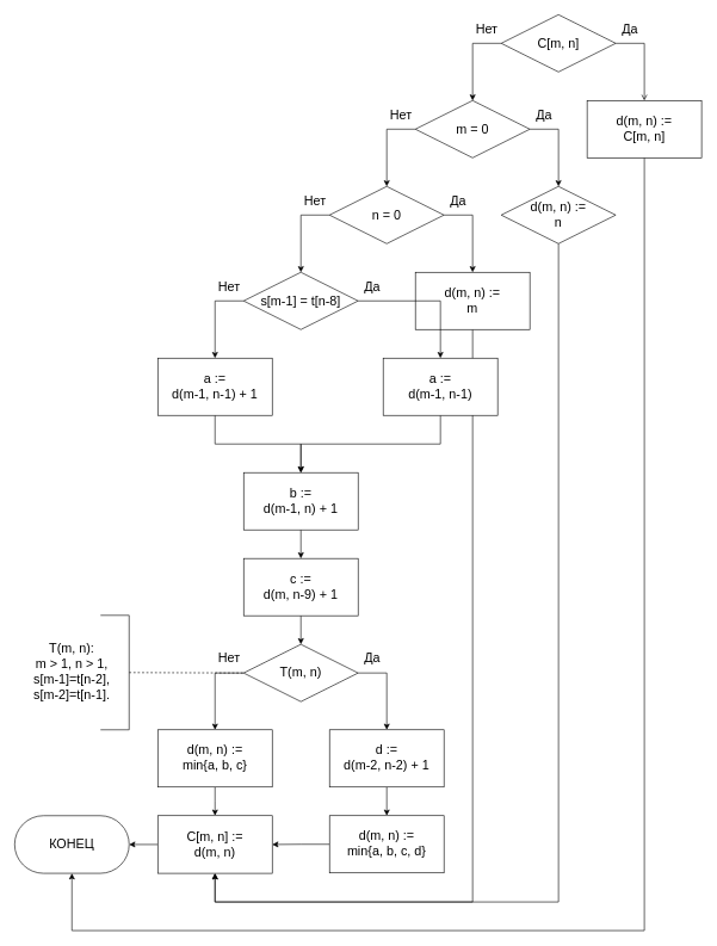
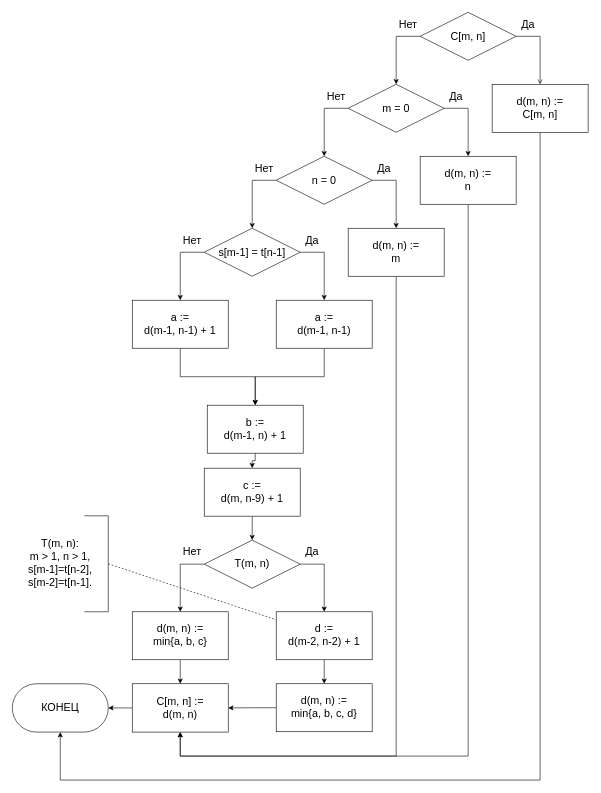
  <mxCell id="0" />
  <mxCell id="1" parent="0" />
  <mxCell id="2" style="edgeStyle=orthogonalEdgeStyle;rounded=0;html=1;exitX=1;exitY=0.5;exitDx=0;exitDy=0;entryX=0.5;entryY=0;entryDx=0;entryDy=0;fontSize=18;" parent="1" source="4" target="6" edge="1"><mxGeometry relative="1" as="geometry" /></mxCell>
  <mxCell id="3" style="edgeStyle=orthogonalEdgeStyle;rounded=0;html=1;exitX=0;exitY=0.5;exitDx=0;exitDy=0;entryX=0.5;entryY=0;entryDx=0;entryDy=0;fontSize=18;" parent="1" source="4" target="9" edge="1"><mxGeometry relative="1" as="geometry" /></mxCell>
  <mxCell id="4" value="m = 0" style="rhombus;whiteSpace=wrap;html=1;fontSize=18;" parent="1" vertex="1"><mxGeometry x="580" y="140" width="160" height="80" as="geometry" /></mxCell>
  <mxCell id="5" style="edgeStyle=orthogonalEdgeStyle;rounded=0;html=1;exitX=0.5;exitY=1;exitDx=0;exitDy=0;entryX=0.5;entryY=1;entryDx=0;entryDy=0;fontSize=18;" parent="1" source="6" edge="1"><mxGeometry relative="1" as="geometry"><Array as="points"><mxPoint x="780" y="1260" /><mxPoint x="300" y="1260" /></Array><mxPoint x="300" y="1220" as="targetPoint" /></mxGeometry></mxCell>
- <mxCell id="6" value="d(m, n) :=&lt;br style=&quot;font-size: 18px;&quot;&gt;n" style="rhombus;whiteSpace=wrap;html=1;fontSize=18;" parent="1" vertex="1"><mxGeometry x="700" y="260" width="160" height="80" as="geometry" /></mxCell>
+ <mxCell id="6" value="d(m, n) :=&lt;br style=&quot;font-size: 18px;&quot;&gt;n" style="rounded=0;whiteSpace=wrap;html=1;fontSize=18;" parent="1" vertex="1"><mxGeometry x="700" y="260" width="160" height="80" as="geometry" /></mxCell>
  <mxCell id="7" style="edgeStyle=orthogonalEdgeStyle;rounded=0;html=1;exitX=1;exitY=0.5;exitDx=0;exitDy=0;entryX=0.5;entryY=0;entryDx=0;entryDy=0;fontSize=18;" parent="1" source="9" target="11" edge="1"><mxGeometry relative="1" as="geometry" /></mxCell>
  <mxCell id="8" style="edgeStyle=orthogonalEdgeStyle;rounded=0;html=1;exitX=0;exitY=0.5;exitDx=0;exitDy=0;entryX=0.5;entryY=0;entryDx=0;entryDy=0;fontSize=18;" parent="1" source="9" target="14" edge="1"><mxGeometry relative="1" as="geometry" /></mxCell>
  <mxCell id="9" value="n = 0" style="rhombus;whiteSpace=wrap;html=1;fontSize=18;" parent="1" vertex="1"><mxGeometry x="460" y="260" width="160" height="80" as="geometry" /></mxCell>
  <mxCell id="10" style="edgeStyle=orthogonalEdgeStyle;rounded=0;html=1;exitX=0.5;exitY=1;exitDx=0;exitDy=0;entryX=0.5;entryY=1;entryDx=0;entryDy=0;fontSize=18;" parent="1" source="11" target="43" edge="1"><mxGeometry relative="1" as="geometry"><Array as="points"><mxPoint x="660" y="1260" /><mxPoint x="300" y="1260" /></Array><mxPoint x="300" y="1220" as="targetPoint" /></mxGeometry></mxCell>
  <mxCell id="11" value="d(m, n) :=&lt;br style=&quot;font-size: 18px;&quot;&gt;m" style="rounded=0;whiteSpace=wrap;html=1;fontSize=18;" parent="1" vertex="1"><mxGeometry x="580" y="380" width="160" height="80" as="geometry" /></mxCell>
  <mxCell id="12" style="edgeStyle=orthogonalEdgeStyle;rounded=0;html=1;exitX=1;exitY=0.5;exitDx=0;exitDy=0;entryX=0.5;entryY=0;entryDx=0;entryDy=0;fontSize=18;" parent="1" source="14" target="16" edge="1"><mxGeometry relative="1" as="geometry" /></mxCell>
  <mxCell id="13" style="edgeStyle=orthogonalEdgeStyle;rounded=0;html=1;exitX=0;exitY=0.5;exitDx=0;exitDy=0;entryX=0.5;entryY=0;entryDx=0;entryDy=0;fontSize=18;" parent="1" source="14" target="18" edge="1"><mxGeometry relative="1" as="geometry" /></mxCell>
- <mxCell id="14" value="s[m-1] = t[n-8]" style="rhombus;whiteSpace=wrap;html=1;fontSize=18;" parent="1" vertex="1"><mxGeometry x="340" y="380" width="160" height="80" as="geometry" /></mxCell>
+ <mxCell id="14" value="s[m-1] = t[n-1]" style="rhombus;whiteSpace=wrap;html=1;fontSize=18;" parent="1" vertex="1"><mxGeometry x="340" y="380" width="160" height="80" as="geometry" /></mxCell>
  <mxCell id="15" style="edgeStyle=orthogonalEdgeStyle;rounded=0;html=1;exitX=0.5;exitY=1;exitDx=0;exitDy=0;entryX=0.5;entryY=0;entryDx=0;entryDy=0;fontSize=18;" parent="1" source="16" target="20" edge="1"><mxGeometry relative="1" as="geometry" /></mxCell>
- <mxCell id="16" value="a :=&lt;br style=&quot;font-size: 18px;&quot;&gt;d(m-1, n-1)" style="rounded=0;whiteSpace=wrap;html=1;fontSize=18;" parent="1" vertex="1"><mxGeometry x="535" y="500" width="160" height="80" as="geometry" /></mxCell>
+ <mxCell id="16" value="a :=&lt;br style=&quot;font-size: 18px;&quot;&gt;d(m-1, n-1)" style="rounded=0;whiteSpace=wrap;html=1;fontSize=18;" parent="1" vertex="1"><mxGeometry x="460" y="500" width="160" height="80" as="geometry" /></mxCell>
  <mxCell id="17" style="edgeStyle=orthogonalEdgeStyle;rounded=0;html=1;exitX=0.5;exitY=1;exitDx=0;exitDy=0;entryX=0.5;entryY=0;entryDx=0;entryDy=0;fontSize=18;" parent="1" source="18" target="20" edge="1"><mxGeometry relative="1" as="geometry" /></mxCell>
  <mxCell id="18" value="a :=&lt;br style=&quot;font-size: 18px;&quot;&gt;d(m-1, n-1) + 1" style="rounded=0;whiteSpace=wrap;html=1;fontSize=18;" parent="1" vertex="1"><mxGeometry x="220" y="500" width="160" height="80" as="geometry" /></mxCell>
  <mxCell id="19" style="edgeStyle=orthogonalEdgeStyle;rounded=0;html=1;exitX=0.5;exitY=1;exitDx=0;exitDy=0;entryX=0.5;entryY=0;entryDx=0;entryDy=0;fontSize=18;" parent="1" source="20" target="22" edge="1"><mxGeometry relative="1" as="geometry" /></mxCell>
- <mxCell id="20" value="b :=&lt;br style=&quot;font-size: 18px;&quot;&gt;d(m-1, n) + 1" style="rounded=0;whiteSpace=wrap;html=1;fontSize=18;" parent="1" vertex="1"><mxGeometry x="340" y="660" width="160" height="80" as="geometry" /></mxCell>
+ <mxCell id="20" value="b :=&lt;br style=&quot;font-size: 18px;&quot;&gt;d(m-1, n) + 1" style="rounded=0;whiteSpace=wrap;html=1;fontSize=18;" parent="1" vertex="1"><mxGeometry x="345" y="675" width="160" height="80" as="geometry" /></mxCell>
  <mxCell id="21" style="edgeStyle=orthogonalEdgeStyle;rounded=0;html=1;exitX=0.5;exitY=1;exitDx=0;exitDy=0;entryX=0.5;entryY=0;entryDx=0;entryDy=0;fontSize=18;" parent="1" source="22" target="25" edge="1"><mxGeometry relative="1" as="geometry" /></mxCell>
  <mxCell id="22" value="c :=&lt;br style=&quot;font-size: 18px;&quot;&gt;d(m, n-9) + 1" style="rounded=0;whiteSpace=wrap;html=1;fontSize=18;" parent="1" vertex="1"><mxGeometry x="340" y="780" width="160" height="80" as="geometry" /></mxCell>
  <mxCell id="23" style="edgeStyle=orthogonalEdgeStyle;rounded=0;html=1;exitX=0;exitY=0.5;exitDx=0;exitDy=0;entryX=0.5;entryY=0;entryDx=0;entryDy=0;fontSize=18;" parent="1" source="25" target="36" edge="1"><mxGeometry relative="1" as="geometry" /></mxCell>
  <mxCell id="24" style="edgeStyle=orthogonalEdgeStyle;rounded=0;html=1;exitX=1;exitY=0.5;exitDx=0;exitDy=0;entryX=0.5;entryY=0;entryDx=0;entryDy=0;fontSize=18;" parent="1" source="25" target="32" edge="1"><mxGeometry relative="1" as="geometry" /></mxCell>
  <mxCell id="25" value="T(m, n)" style="rhombus;whiteSpace=wrap;html=1;fontSize=18;" parent="1" vertex="1"><mxGeometry x="340" y="900" width="160" height="80" as="geometry" /></mxCell>
- <mxCell id="26" value="" style="endArrow=none;dashed=1;html=1;rounded=0;fontSize=18;entryX=0;entryY=0.5;entryDx=0;entryDy=0;exitX=1;exitY=0.5;exitDx=0;exitDy=0;" parent="1" source="30" target="25" edge="1"><mxGeometry width="50" height="50" relative="1" as="geometry"><mxPoint x="180" y="939.41" as="sourcePoint" /><mxPoint x="340" y="939.41" as="targetPoint" /></mxGeometry></mxCell>
+ <mxCell id="26" value="" style="endArrow=none;dashed=1;html=1;rounded=0;fontSize=18;exitX=1;exitY=0.5;exitDx=0;exitDy=0;" parent="1" source="30" target="32" edge="1"><mxGeometry width="50" height="50" relative="1" as="geometry"><mxPoint x="180" y="939.41" as="sourcePoint" /><mxPoint x="340" y="939.41" as="targetPoint" /></mxGeometry></mxCell>
  <mxCell id="27" value="" style="endArrow=none;html=1;rounded=0;fontSize=18;entryX=1;entryY=0;entryDx=0;entryDy=0;exitX=1;exitY=1;exitDx=0;exitDy=0;" parent="1" source="30" target="30" edge="1"><mxGeometry width="50" height="50" relative="1" as="geometry"><mxPoint x="180" y="979.41" as="sourcePoint" /><mxPoint x="180" y="899.41" as="targetPoint" /></mxGeometry></mxCell>
  <mxCell id="28" value="" style="endArrow=none;html=1;rounded=0;fontSize=18;exitX=0.75;exitY=0;exitDx=0;exitDy=0;entryX=1;entryY=0;entryDx=0;entryDy=0;" parent="1" source="30" target="30" edge="1"><mxGeometry width="50" height="50" relative="1" as="geometry"><mxPoint x="140" y="819.41" as="sourcePoint" /><mxPoint x="180" y="819.41" as="targetPoint" /></mxGeometry></mxCell>
  <mxCell id="29" value="" style="endArrow=none;html=1;rounded=0;fontSize=18;entryX=1;entryY=1;entryDx=0;entryDy=0;exitX=0.75;exitY=1;exitDx=0;exitDy=0;" parent="1" source="30" target="30" edge="1"><mxGeometry width="50" height="50" relative="1" as="geometry"><mxPoint x="140" y="979.41" as="sourcePoint" /><mxPoint x="180" y="979.41" as="targetPoint" /></mxGeometry></mxCell>
  <mxCell id="30" value="T(m, n):&lt;br style=&quot;font-size: 18px;&quot;&gt;m &amp;gt; 1, n &amp;gt; 1,&lt;br style=&quot;font-size: 18px;&quot;&gt;s[m-1]=t[n-2],&lt;br style=&quot;font-size: 18px;&quot;&gt;s[m-2]=t[n-1]." style="text;html=1;strokeColor=none;fillColor=none;align=center;verticalAlign=middle;whiteSpace=wrap;rounded=0;fontSize=18;" parent="1" vertex="1"><mxGeometry x="20" y="859.41" width="160" height="160" as="geometry" /></mxCell>
  <mxCell id="31" style="edgeStyle=orthogonalEdgeStyle;rounded=0;html=1;exitX=0.5;exitY=1;exitDx=0;exitDy=0;entryX=0.5;entryY=0;entryDx=0;entryDy=0;fontSize=18;" parent="1" source="32" target="34" edge="1"><mxGeometry relative="1" as="geometry" /></mxCell>
  <mxCell id="32" value="d :=&lt;br style=&quot;font-size: 18px;&quot;&gt;d(m-2, n-2) + 1" style="rounded=0;whiteSpace=wrap;html=1;fontSize=18;" parent="1" vertex="1"><mxGeometry x="460" y="1019.41" width="160" height="80" as="geometry" /></mxCell>
  <mxCell id="33" style="edgeStyle=orthogonalEdgeStyle;rounded=0;html=1;exitX=0;exitY=0.5;exitDx=0;exitDy=0;entryX=1;entryY=0.5;entryDx=0;entryDy=0;fontSize=18;" parent="1" source="34" target="43" edge="1"><mxGeometry relative="1" as="geometry"><mxPoint x="380" y="1179.705" as="targetPoint" /></mxGeometry></mxCell>
  <mxCell id="34" value="d(m, n) :=&lt;br style=&quot;font-size: 18px;&quot;&gt;min{a, b, c, d}" style="rounded=0;whiteSpace=wrap;html=1;fontSize=18;" parent="1" vertex="1"><mxGeometry x="460" y="1139.41" width="160" height="80" as="geometry" /></mxCell>
  <mxCell id="35" style="edgeStyle=orthogonalEdgeStyle;rounded=0;html=1;exitX=0.5;exitY=1;exitDx=0;exitDy=0;entryX=0.5;entryY=0;entryDx=0;entryDy=0;fontSize=18;" parent="1" source="36" edge="1"><mxGeometry relative="1" as="geometry"><mxPoint x="300" y="1139.41" as="targetPoint" /></mxGeometry></mxCell>
  <mxCell id="36" value="d(m, n) :=&lt;br style=&quot;font-size: 18px;&quot;&gt;min{a, b, c}" style="rounded=0;whiteSpace=wrap;html=1;fontSize=18;" parent="1" vertex="1"><mxGeometry x="220" y="1019.41" width="160" height="80" as="geometry" /></mxCell>
  <mxCell id="37" style="edgeStyle=orthogonalEdgeStyle;html=1;exitX=1;exitY=0.5;exitDx=0;exitDy=0;fontSize=18;rounded=0;entryX=0.5;entryY=0;entryDx=0;entryDy=0;endArrow=open;" parent="1" source="39" target="41" edge="1"><mxGeometry relative="1" as="geometry"><mxPoint x="920" y="70" as="targetPoint" /></mxGeometry></mxCell>
  <mxCell id="38" style="edgeStyle=orthogonalEdgeStyle;rounded=0;html=1;exitX=0;exitY=0.5;exitDx=0;exitDy=0;entryX=0.5;entryY=0;entryDx=0;entryDy=0;fontSize=18;" parent="1" source="39" target="4" edge="1"><mxGeometry relative="1" as="geometry" /></mxCell>
  <mxCell id="39" value="C[m, n]" style="rhombus;whiteSpace=wrap;html=1;fontSize=18;" parent="1" vertex="1"><mxGeometry x="700" y="20" width="160" height="80" as="geometry" /></mxCell>
  <mxCell id="40" style="edgeStyle=orthogonalEdgeStyle;rounded=0;html=1;exitX=0.5;exitY=1;exitDx=0;exitDy=0;entryX=0.5;entryY=1;entryDx=0;entryDy=0;fontSize=18;" parent="1" source="41" target="44" edge="1"><mxGeometry relative="1" as="geometry"><Array as="points"><mxPoint x="900" y="1300" /><mxPoint x="100" y="1300" /></Array></mxGeometry></mxCell>
  <mxCell id="41" value="d(m, n) :=&lt;br&gt;C[m, n]" style="rounded=0;whiteSpace=wrap;html=1;fontSize=18;" parent="1" vertex="1"><mxGeometry x="820" y="140" width="160" height="80" as="geometry" /></mxCell>
  <mxCell id="42" style="edgeStyle=orthogonalEdgeStyle;rounded=0;html=1;exitX=0;exitY=0.5;exitDx=0;exitDy=0;entryX=1;entryY=0.5;entryDx=0;entryDy=0;fontSize=18;" parent="1" source="43" target="44" edge="1"><mxGeometry relative="1" as="geometry" /></mxCell>
  <mxCell id="43" value="C[m, n] :=&lt;br&gt;d(m, n)" style="rounded=0;whiteSpace=wrap;html=1;fontSize=18;" parent="1" vertex="1"><mxGeometry x="220" y="1139.41" width="160" height="80.59" as="geometry" /></mxCell>
  <mxCell id="44" value="КОНЕЦ" style="rounded=1;whiteSpace=wrap;html=1;fontSize=18;arcSize=50;" parent="1" vertex="1"><mxGeometry x="20" y="1139.41" width="160" height="80.59" as="geometry" /></mxCell>
  <mxCell id="45" value="Да" style="text;html=1;strokeColor=none;fillColor=none;align=center;verticalAlign=middle;whiteSpace=wrap;rounded=0;fontSize=18;" vertex="1" parent="1"><mxGeometry x="860" y="20" width="40" height="40" as="geometry" /></mxCell>
  <mxCell id="46" value="Да" style="text;html=1;strokeColor=none;fillColor=none;align=center;verticalAlign=middle;whiteSpace=wrap;rounded=0;fontSize=18;" vertex="1" parent="1"><mxGeometry x="740" y="140" width="40" height="40" as="geometry" /></mxCell>
  <mxCell id="47" value="Нет" style="text;html=1;strokeColor=none;fillColor=none;align=center;verticalAlign=middle;whiteSpace=wrap;rounded=0;fontSize=18;" vertex="1" parent="1"><mxGeometry x="660" y="20" width="40" height="40" as="geometry" /></mxCell>
  <mxCell id="48" value="Нет" style="text;html=1;strokeColor=none;fillColor=none;align=center;verticalAlign=middle;whiteSpace=wrap;rounded=0;fontSize=18;" vertex="1" parent="1"><mxGeometry x="540" y="140" width="40" height="40" as="geometry" /></mxCell>
  <mxCell id="49" value="Нет" style="text;html=1;strokeColor=none;fillColor=none;align=center;verticalAlign=middle;whiteSpace=wrap;rounded=0;fontSize=18;" vertex="1" parent="1"><mxGeometry x="420" y="260" width="40" height="40" as="geometry" /></mxCell>
  <mxCell id="50" value="Нет" style="text;html=1;strokeColor=none;fillColor=none;align=center;verticalAlign=middle;whiteSpace=wrap;rounded=0;fontSize=18;" vertex="1" parent="1"><mxGeometry x="300" y="380" width="40" height="40" as="geometry" /></mxCell>
  <mxCell id="51" value="Нет" style="text;html=1;strokeColor=none;fillColor=none;align=center;verticalAlign=middle;whiteSpace=wrap;rounded=0;fontSize=18;" vertex="1" parent="1"><mxGeometry x="300" y="900" width="40" height="40" as="geometry" /></mxCell>
  <mxCell id="52" value="Да" style="text;html=1;strokeColor=none;fillColor=none;align=center;verticalAlign=middle;whiteSpace=wrap;rounded=0;fontSize=18;" vertex="1" parent="1"><mxGeometry x="620" y="260" width="40" height="40" as="geometry" /></mxCell>
  <mxCell id="53" value="Да" style="text;html=1;strokeColor=none;fillColor=none;align=center;verticalAlign=middle;whiteSpace=wrap;rounded=0;fontSize=18;" vertex="1" parent="1"><mxGeometry x="500" y="380" width="40" height="40" as="geometry" /></mxCell>
  <mxCell id="54" value="Да" style="text;html=1;strokeColor=none;fillColor=none;align=center;verticalAlign=middle;whiteSpace=wrap;rounded=0;fontSize=18;" vertex="1" parent="1"><mxGeometry x="500" y="900" width="40" height="40" as="geometry" /></mxCell>
